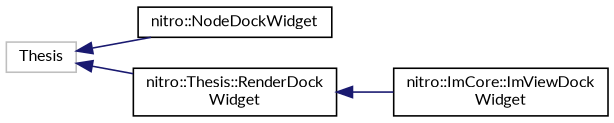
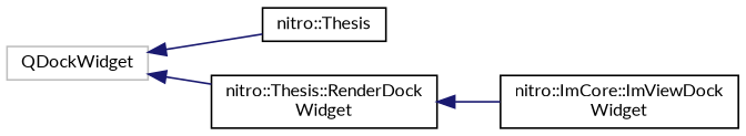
  digraph {
    fontname=Lato
    rankdir=LR
    node [color=black fillcolor=white fontname=Lato fontsize=10 shape=record style=filled]
    edge [color=midnightblue dir=back fontname=Lato fontsize=10 labelfontname=Helvetica labelfontsize=10 style=solid]
-   n1 [color=grey75 height=0.2 label=Thesis width=0.4]
-   n2 [height=0.2 label="nitro::NodeDockWidget" width=0.4]
+   n1 [color=grey75 height=0.2 label=QDockWidget width=0.4]
+   n2 [height=0.2 label="nitro::Thesis" width=0.4]
    n3 [height=0.2 label="nitro::Thesis::RenderDock\lWidget" width=0.4]
    n4 [height=0.2 label="nitro::ImCore::ImViewDock\lWidget" width=0.4]
    n1 -> n2
    n1 -> n3
    n3 -> n4
  }
